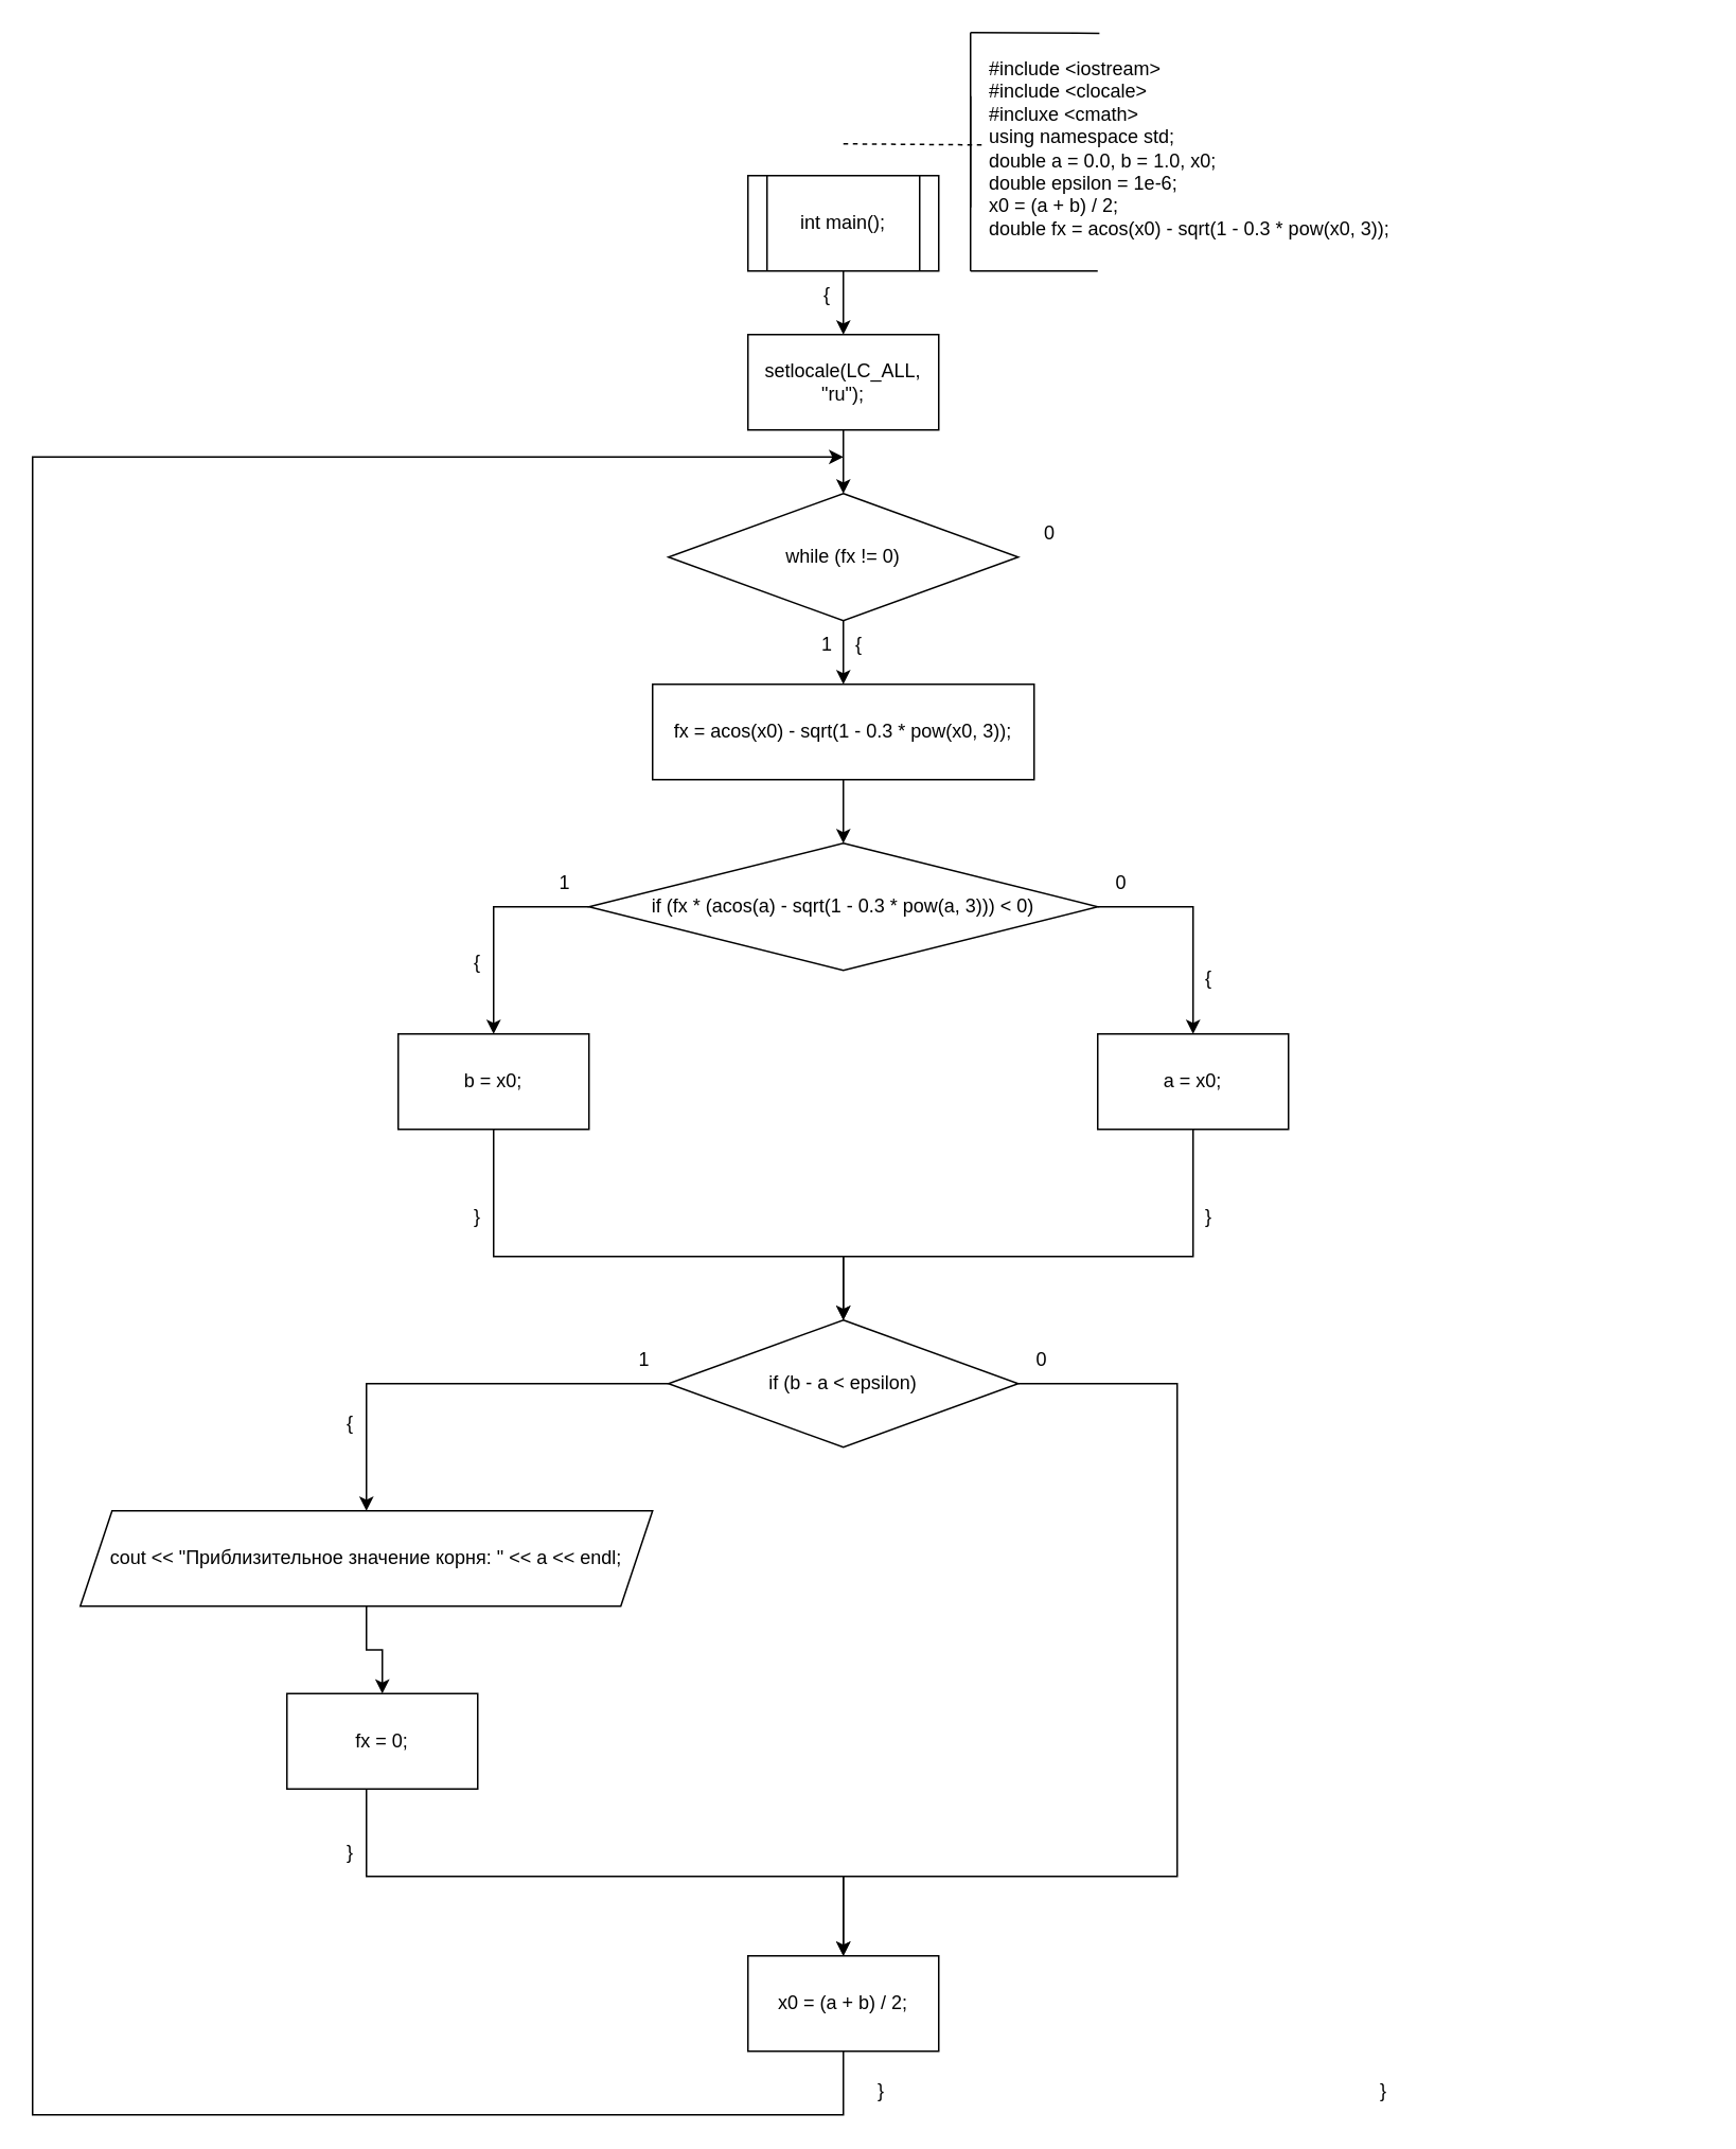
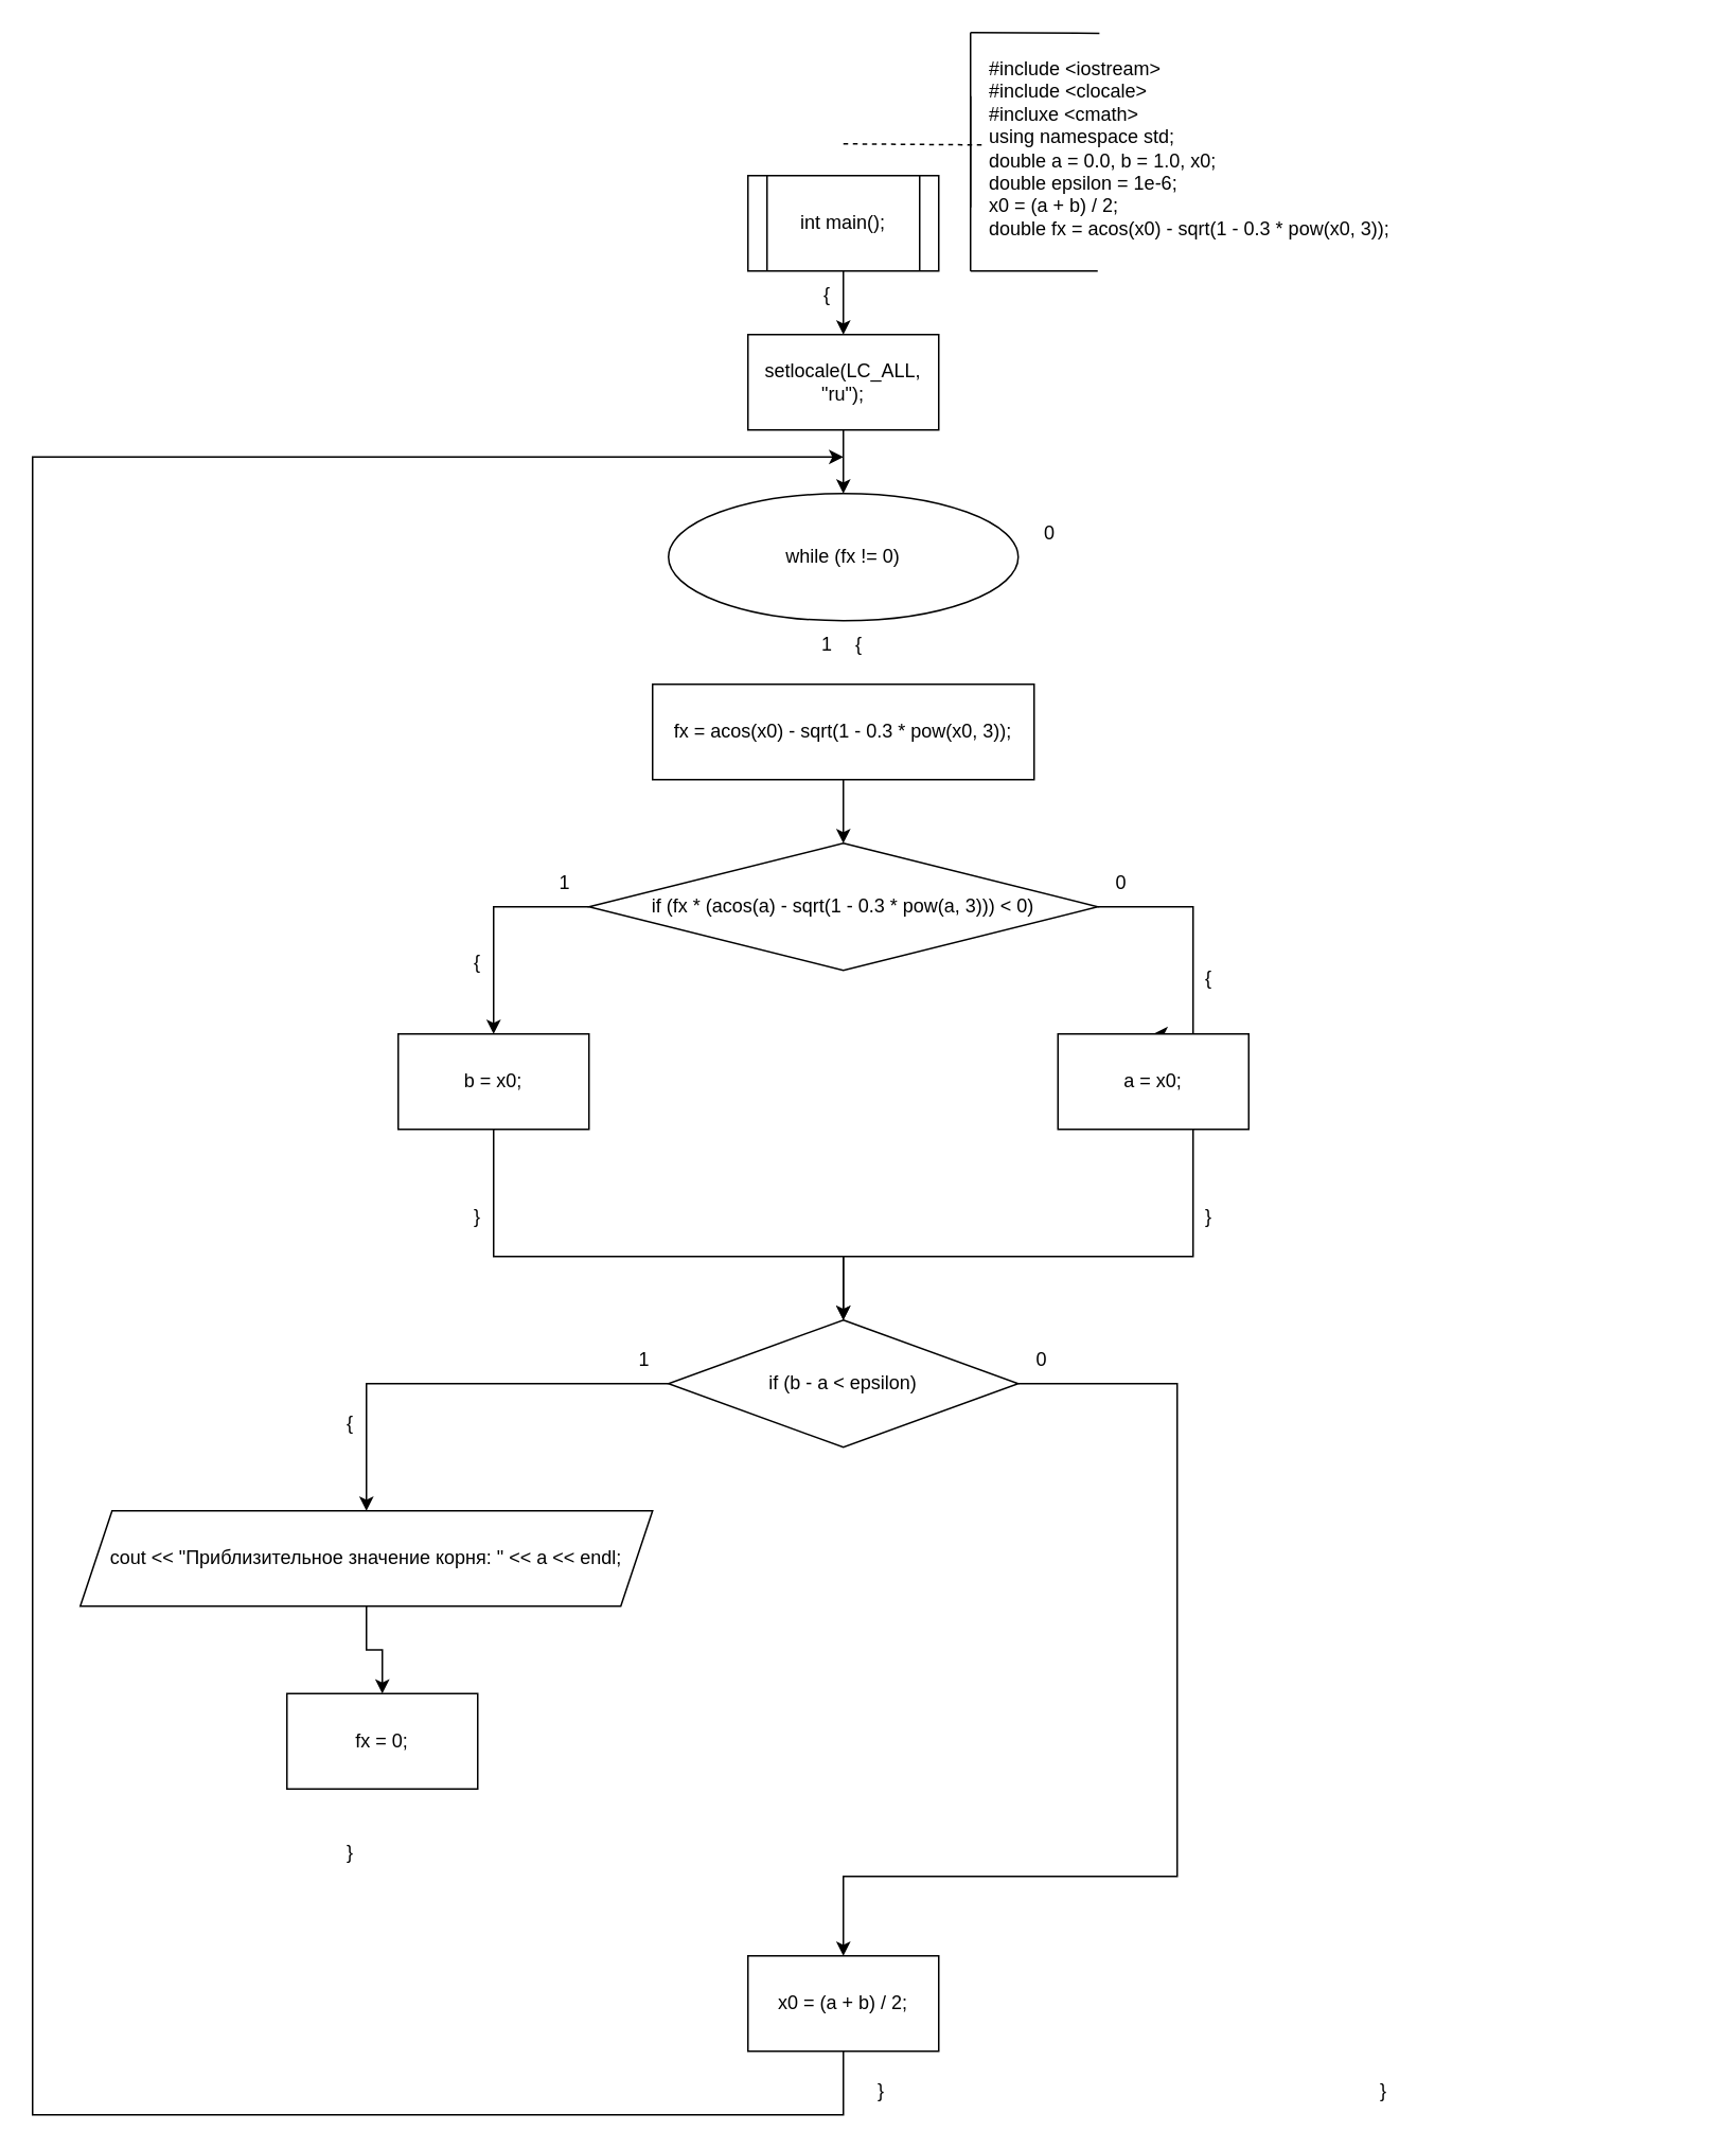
  <mxCell id="0" />
  <mxCell id="1" parent="0" />
  <mxCell id="2" style="edgeStyle=orthogonalEdgeStyle;rounded=0;orthogonalLoop=1;jettySize=auto;html=1;entryX=0.5;entryY=0;entryDx=0;entryDy=0;" parent="1" source="3" target="10" edge="1"><mxGeometry relative="1" as="geometry" /></mxCell>
  <mxCell id="3" value="int main();" style="shape=process;whiteSpace=wrap;html=1;backgroundOutline=1;" parent="1" vertex="1"><mxGeometry x="470" y="110" width="120" height="60" as="geometry" /></mxCell>
  <mxCell id="4" value="" style="endArrow=none;dashed=1;html=1;rounded=0;" parent="1" target="5" edge="1"><mxGeometry width="50" height="50" relative="1" as="geometry"><mxPoint x="530" y="90" as="sourcePoint" /><mxPoint x="620" y="90" as="targetPoint" /></mxGeometry></mxCell>
  <mxCell id="5" value="#include &amp;lt;iostream&amp;gt;&lt;div&gt;#include &amp;lt;clocale&amp;gt;&lt;/div&gt;&lt;div&gt;#incluxe &amp;lt;cmath&amp;gt;&lt;/div&gt;&lt;div&gt;using namespace std;&lt;/div&gt;&lt;div style=&quot;&quot;&gt;&lt;div&gt;double a = 0.0, b = 1.0, x0;&lt;/div&gt;&lt;div&gt;double epsilon = 1e-6;&lt;/div&gt;&lt;div&gt;x0 = (a + b) / 2;&lt;/div&gt;&lt;div&gt;double fx = acos(x0) - sqrt(1 - 0.3 * pow(x0, 3));&lt;/div&gt;&lt;/div&gt;" style="text;html=1;align=left;verticalAlign=middle;whiteSpace=wrap;rounded=0;" parent="1" vertex="1"><mxGeometry x="620" y="20" width="450" height="145" as="geometry" /></mxCell>
  <mxCell id="6" value="" style="endArrow=none;html=1;rounded=0;" parent="1" edge="1"><mxGeometry width="50" height="50" relative="1" as="geometry"><mxPoint x="610" y="130" as="sourcePoint" /><mxPoint x="610" y="60" as="targetPoint" /></mxGeometry></mxCell>
  <mxCell id="7" value="" style="endArrow=none;html=1;rounded=0;" parent="1" edge="1"><mxGeometry width="50" height="50" relative="1" as="geometry"><mxPoint x="610" y="170" as="sourcePoint" /><mxPoint x="690" y="170" as="targetPoint" /></mxGeometry></mxCell>
  <mxCell id="8" value="" style="endArrow=none;html=1;rounded=0;entryX=0.158;entryY=0.003;entryDx=0;entryDy=0;entryPerimeter=0;" parent="1" target="5" edge="1"><mxGeometry width="50" height="50" relative="1" as="geometry"><mxPoint x="610" y="20" as="sourcePoint" /><mxPoint x="640" y="20" as="targetPoint" /></mxGeometry></mxCell>
  <mxCell id="9" style="edgeStyle=orthogonalEdgeStyle;rounded=0;orthogonalLoop=1;jettySize=auto;html=1;entryX=0.5;entryY=0;entryDx=0;entryDy=0;" parent="1" source="10" target="14" edge="1"><mxGeometry relative="1" as="geometry" /></mxCell>
  <mxCell id="10" value="setlocale(LC_ALL, &quot;ru&quot;);" style="rounded=0;whiteSpace=wrap;html=1;" parent="1" vertex="1"><mxGeometry x="470" y="210" width="120" height="60" as="geometry" /></mxCell>
  <mxCell id="11" value="{" style="text;html=1;align=center;verticalAlign=middle;whiteSpace=wrap;rounded=0;" parent="1" vertex="1"><mxGeometry x="510" y="170" width="20" height="30" as="geometry" /></mxCell>
  <mxCell id="12" value="" style="endArrow=none;html=1;rounded=0;" parent="1" edge="1"><mxGeometry width="50" height="50" relative="1" as="geometry"><mxPoint x="610" y="170" as="sourcePoint" /><mxPoint x="610" y="20" as="targetPoint" /></mxGeometry></mxCell>
- <mxCell id="13" style="edgeStyle=orthogonalEdgeStyle;rounded=0;orthogonalLoop=1;jettySize=auto;html=1;entryX=0.5;entryY=0;entryDx=0;entryDy=0;" parent="1" source="14" target="16" edge="1"><mxGeometry relative="1" as="geometry" /></mxCell>
- <mxCell id="14" value="while (fx != 0)" style="rhombus;whiteSpace=wrap;html=1;" parent="1" vertex="1"><mxGeometry x="420" y="310" width="220" height="80" as="geometry" /></mxCell>
+ <mxCell id="14" value="while (fx != 0)" style="ellipse;whiteSpace=wrap;html=1;" parent="1" vertex="1"><mxGeometry x="420" y="310" width="220" height="80" as="geometry" /></mxCell>
  <mxCell id="15" style="edgeStyle=orthogonalEdgeStyle;rounded=0;orthogonalLoop=1;jettySize=auto;html=1;entryX=0.5;entryY=0;entryDx=0;entryDy=0;" parent="1" source="16" target="22" edge="1"><mxGeometry relative="1" as="geometry" /></mxCell>
  <mxCell id="16" value="fx = acos(x0) - sqrt(1 - 0.3 * pow(x0, 3));" style="rounded=0;whiteSpace=wrap;html=1;" parent="1" vertex="1"><mxGeometry x="410" y="430" width="240" height="60" as="geometry" /></mxCell>
  <mxCell id="17" value="{" style="text;html=1;align=center;verticalAlign=middle;whiteSpace=wrap;rounded=0;" parent="1" vertex="1"><mxGeometry x="530" y="390" width="20" height="30" as="geometry" /></mxCell>
  <mxCell id="18" value="1" style="text;html=1;align=center;verticalAlign=middle;whiteSpace=wrap;rounded=0;" parent="1" vertex="1"><mxGeometry x="510" y="390" width="20" height="30" as="geometry" /></mxCell>
  <mxCell id="19" value="0" style="text;html=1;align=center;verticalAlign=middle;whiteSpace=wrap;rounded=0;" parent="1" vertex="1"><mxGeometry x="650" y="320" width="20" height="30" as="geometry" /></mxCell>
  <mxCell id="20" style="edgeStyle=orthogonalEdgeStyle;rounded=0;orthogonalLoop=1;jettySize=auto;html=1;entryX=0.5;entryY=0;entryDx=0;entryDy=0;" parent="1" source="22" target="24" edge="1"><mxGeometry relative="1" as="geometry"><Array as="points"><mxPoint x="310" y="570" /></Array></mxGeometry></mxCell>
  <mxCell id="21" style="edgeStyle=orthogonalEdgeStyle;rounded=0;orthogonalLoop=1;jettySize=auto;html=1;entryX=0.5;entryY=0;entryDx=0;entryDy=0;" parent="1" source="22" target="26" edge="1"><mxGeometry relative="1" as="geometry"><Array as="points"><mxPoint x="750" y="570" /></Array></mxGeometry></mxCell>
  <mxCell id="22" value="if (fx * (acos(a) - sqrt(1 - 0.3 * pow(a, 3))) &lt; 0)" style="rhombus;whiteSpace=wrap;html=1;" parent="1" vertex="1"><mxGeometry x="370" y="530" width="320" height="80" as="geometry" /></mxCell>
  <mxCell id="23" style="edgeStyle=orthogonalEdgeStyle;rounded=0;orthogonalLoop=1;jettySize=auto;html=1;entryX=0.5;entryY=0;entryDx=0;entryDy=0;" parent="1" source="24" target="31" edge="1"><mxGeometry relative="1" as="geometry"><Array as="points"><mxPoint x="310" y="790" /><mxPoint x="530" y="790" /></Array></mxGeometry></mxCell>
  <mxCell id="24" value="b = x0;" style="rounded=0;whiteSpace=wrap;html=1;" parent="1" vertex="1"><mxGeometry x="250" y="650" width="120" height="60" as="geometry" /></mxCell>
  <mxCell id="25" style="edgeStyle=orthogonalEdgeStyle;rounded=0;orthogonalLoop=1;jettySize=auto;html=1;entryX=0.5;entryY=0;entryDx=0;entryDy=0;" parent="1" source="26" target="31" edge="1"><mxGeometry relative="1" as="geometry"><Array as="points"><mxPoint x="750" y="790" /><mxPoint x="530" y="790" /></Array></mxGeometry></mxCell>
- <mxCell id="26" value="a = x0;" style="rounded=0;whiteSpace=wrap;html=1;" parent="1" vertex="1"><mxGeometry x="690" y="650" width="120" height="60" as="geometry" /></mxCell>
+ <mxCell id="26" value="a = x0;" style="rounded=0;whiteSpace=wrap;html=1;" parent="1" vertex="1"><mxGeometry x="665" y="650" width="120" height="60" as="geometry" /></mxCell>
  <mxCell id="27" value="1" style="text;html=1;align=center;verticalAlign=middle;whiteSpace=wrap;rounded=0;" parent="1" vertex="1"><mxGeometry x="340" y="540" width="30" height="30" as="geometry" /></mxCell>
  <mxCell id="28" value="0" style="text;html=1;align=center;verticalAlign=middle;whiteSpace=wrap;rounded=0;" parent="1" vertex="1"><mxGeometry x="690" y="540" width="30" height="30" as="geometry" /></mxCell>
  <mxCell id="29" style="edgeStyle=orthogonalEdgeStyle;rounded=0;orthogonalLoop=1;jettySize=auto;html=1;entryX=0.5;entryY=0;entryDx=0;entryDy=0;" parent="1" source="31" target="37" edge="1"><mxGeometry relative="1" as="geometry" /></mxCell>
  <mxCell id="30" style="edgeStyle=orthogonalEdgeStyle;rounded=0;orthogonalLoop=1;jettySize=auto;html=1;entryX=0.5;entryY=0;entryDx=0;entryDy=0;" parent="1" source="31" target="42" edge="1"><mxGeometry relative="1" as="geometry"><Array as="points"><mxPoint x="740" y="870" /><mxPoint x="740" y="1180" /><mxPoint x="530" y="1180" /></Array></mxGeometry></mxCell>
  <mxCell id="31" value="if (b - a &lt; epsilon)" style="rhombus;whiteSpace=wrap;html=1;" parent="1" vertex="1"><mxGeometry x="420" y="830" width="220" height="80" as="geometry" /></mxCell>
  <mxCell id="32" value="{" style="text;html=1;align=center;verticalAlign=middle;whiteSpace=wrap;rounded=0;" parent="1" vertex="1"><mxGeometry x="210" y="880" width="20" height="30" as="geometry" /></mxCell>
  <mxCell id="33" value="{" style="text;html=1;align=center;verticalAlign=middle;whiteSpace=wrap;rounded=0;" parent="1" vertex="1"><mxGeometry x="750" y="600" width="20" height="30" as="geometry" /></mxCell>
  <mxCell id="34" value="}" style="text;html=1;align=center;verticalAlign=middle;whiteSpace=wrap;rounded=0;" parent="1" vertex="1"><mxGeometry x="750" y="750" width="20" height="30" as="geometry" /></mxCell>
  <mxCell id="35" value="}" style="text;html=1;align=center;verticalAlign=middle;whiteSpace=wrap;rounded=0;" parent="1" vertex="1"><mxGeometry x="290" y="750" width="20" height="30" as="geometry" /></mxCell>
  <mxCell id="36" style="edgeStyle=orthogonalEdgeStyle;rounded=0;orthogonalLoop=1;jettySize=auto;html=1;entryX=0.5;entryY=0;entryDx=0;entryDy=0;" parent="1" source="37" target="40" edge="1"><mxGeometry relative="1" as="geometry" /></mxCell>
  <mxCell id="37" value="cout &lt;&lt; &quot;Приблизительное значение корня: &quot; &lt;&lt; a &lt;&lt; endl;" style="shape=parallelogram;perimeter=parallelogramPerimeter;whiteSpace=wrap;html=1;fixedSize=1;" parent="1" vertex="1"><mxGeometry x="50" y="950" width="360" height="60" as="geometry" /></mxCell>
  <mxCell id="38" value="1" style="text;html=1;align=center;verticalAlign=middle;whiteSpace=wrap;rounded=0;" parent="1" vertex="1"><mxGeometry x="390" y="840" width="30" height="30" as="geometry" /></mxCell>
- <mxCell id="39" style="edgeStyle=orthogonalEdgeStyle;rounded=0;orthogonalLoop=1;jettySize=auto;html=1;entryX=0.5;entryY=0;entryDx=0;entryDy=0;" parent="1" source="40" target="42" edge="1"><mxGeometry relative="1" as="geometry"><Array as="points"><mxPoint x="230" y="1180" /><mxPoint x="530" y="1180" /></Array></mxGeometry></mxCell>
  <mxCell id="40" value="fx = 0;" style="rounded=0;whiteSpace=wrap;html=1;" parent="1" vertex="1"><mxGeometry x="180" y="1065" width="120" height="60" as="geometry" /></mxCell>
  <mxCell id="41" style="edgeStyle=orthogonalEdgeStyle;rounded=0;orthogonalLoop=1;jettySize=auto;html=1;" edge="1" parent="1" source="42"><mxGeometry relative="1" as="geometry"><mxPoint x="530" y="287" as="targetPoint" /><Array as="points"><mxPoint x="530" y="1330" /><mxPoint x="20" y="1330" /><mxPoint x="20" y="287" /></Array></mxGeometry></mxCell>
  <mxCell id="42" value="x0 = (a + b) / 2;" style="rounded=0;whiteSpace=wrap;html=1;" parent="1" vertex="1"><mxGeometry x="470" y="1230" width="120" height="60" as="geometry" /></mxCell>
  <mxCell id="43" value="0" style="text;html=1;align=center;verticalAlign=middle;whiteSpace=wrap;rounded=0;" parent="1" vertex="1"><mxGeometry x="640" y="840" width="30" height="30" as="geometry" /></mxCell>
  <mxCell id="44" value="}" style="text;html=1;align=center;verticalAlign=middle;whiteSpace=wrap;rounded=0;" parent="1" vertex="1"><mxGeometry x="210" y="1150" width="20" height="30" as="geometry" /></mxCell>
  <mxCell id="45" value="}" style="text;html=1;align=center;verticalAlign=middle;whiteSpace=wrap;rounded=0;" parent="1" vertex="1"><mxGeometry x="544" y="1300" width="20" height="30" as="geometry" /></mxCell>
  <mxCell id="46" value="{" style="text;html=1;align=center;verticalAlign=middle;whiteSpace=wrap;rounded=0;" vertex="1" parent="1"><mxGeometry x="290" y="590" width="20" height="30" as="geometry" /></mxCell>
  <mxCell id="47" value="}" style="text;html=1;align=center;verticalAlign=middle;whiteSpace=wrap;rounded=0;" vertex="1" parent="1"><mxGeometry x="865" y="1300" width="10" height="30" as="geometry" /></mxCell>
